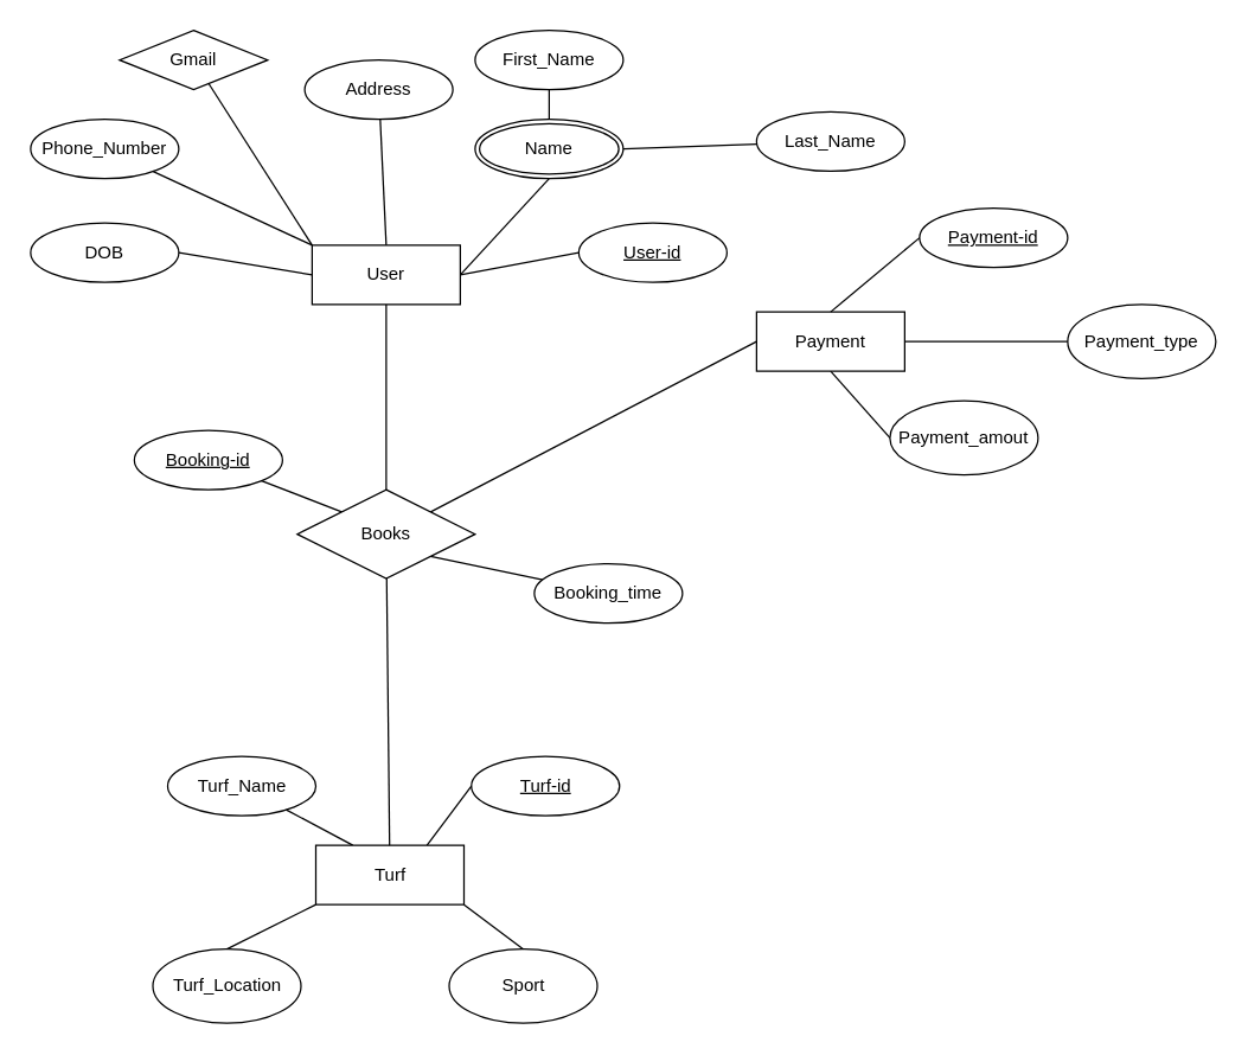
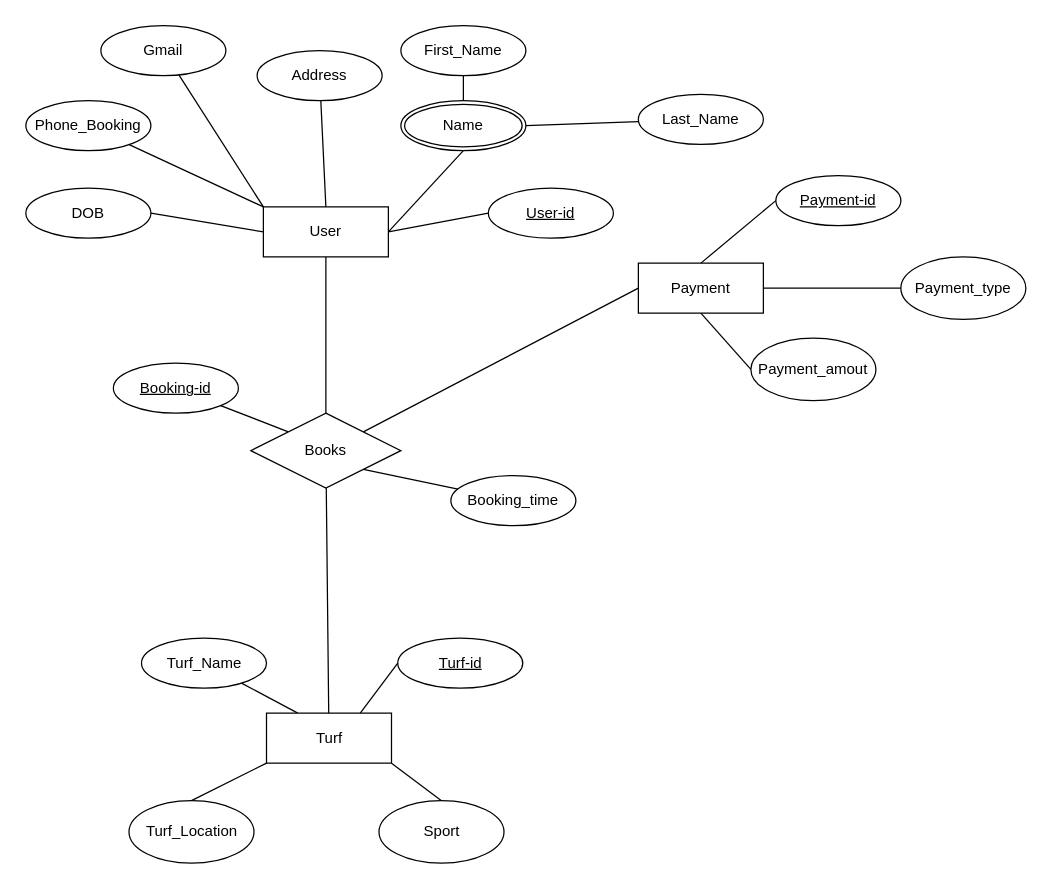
  <mxCell id="0" />
  <mxCell id="1" parent="0" />
  <mxCell id="2" style="rounded=0;orthogonalLoop=1;jettySize=auto;html=1;exitX=0;exitY=0.5;exitDx=0;exitDy=0;entryX=1;entryY=0.5;entryDx=0;entryDy=0;endArrow=none;endFill=0;" edge="1" parent="1" source="7" target="12"><mxGeometry relative="1" as="geometry" /></mxCell>
  <mxCell id="3" style="rounded=0;orthogonalLoop=1;jettySize=auto;html=1;exitX=0.5;exitY=0;exitDx=0;exitDy=0;endArrow=none;endFill=0;" edge="1" parent="1" source="7" target="10"><mxGeometry relative="1" as="geometry" /></mxCell>
  <mxCell id="4" style="rounded=0;orthogonalLoop=1;jettySize=auto;html=1;exitX=1;exitY=0.5;exitDx=0;exitDy=0;entryX=0.5;entryY=1;entryDx=0;entryDy=0;endArrow=none;endFill=0;" edge="1" parent="1" source="7" target="15"><mxGeometry relative="1" as="geometry" /></mxCell>
  <mxCell id="5" style="rounded=0;orthogonalLoop=1;jettySize=auto;html=1;exitX=0.5;exitY=1;exitDx=0;exitDy=0;endArrow=none;endFill=0;entryX=0.5;entryY=0;entryDx=0;entryDy=0;" edge="1" parent="1" source="7" target="32"><mxGeometry relative="1" as="geometry" /></mxCell>
  <mxCell id="6" style="rounded=0;orthogonalLoop=1;jettySize=auto;html=1;exitX=1;exitY=0.5;exitDx=0;exitDy=0;entryX=0;entryY=0.5;entryDx=0;entryDy=0;endArrow=none;endFill=0;" edge="1" parent="1" source="7" target="33"><mxGeometry relative="1" as="geometry" /></mxCell>
  <mxCell id="7" value="User" style="whiteSpace=wrap;html=1;align=center;" vertex="1" parent="1"><mxGeometry x="210" y="165" width="100" height="40" as="geometry" /></mxCell>
- <mxCell id="8" value="Gmail" style="rhombus;whiteSpace=wrap;html=1;align=center;" vertex="1" parent="1"><mxGeometry x="80" y="20" width="100" height="40" as="geometry" /></mxCell>
+ <mxCell id="8" value="Gmail" style="ellipse;whiteSpace=wrap;html=1;align=center;" vertex="1" parent="1"><mxGeometry x="80" y="20" width="100" height="40" as="geometry" /></mxCell>
  <mxCell id="9" value="First_Name" style="ellipse;whiteSpace=wrap;html=1;align=center;" vertex="1" parent="1"><mxGeometry x="320" y="20" width="100" height="40" as="geometry" /></mxCell>
  <mxCell id="10" value="Address" style="ellipse;whiteSpace=wrap;html=1;align=center;" vertex="1" parent="1"><mxGeometry x="205" y="40" width="100" height="40" as="geometry" /></mxCell>
- <mxCell id="11" value="Phone_Number" style="ellipse;whiteSpace=wrap;html=1;align=center;" vertex="1" parent="1"><mxGeometry x="20" y="80" width="100" height="40" as="geometry" /></mxCell>
+ <mxCell id="11" value="Phone_Booking" style="ellipse;whiteSpace=wrap;html=1;align=center;" vertex="1" parent="1"><mxGeometry x="20" y="80" width="100" height="40" as="geometry" /></mxCell>
  <mxCell id="12" value="DOB" style="ellipse;whiteSpace=wrap;html=1;align=center;" vertex="1" parent="1"><mxGeometry x="20" y="150" width="100" height="40" as="geometry" /></mxCell>
  <mxCell id="13" style="rounded=0;orthogonalLoop=1;jettySize=auto;html=1;exitX=0.5;exitY=0;exitDx=0;exitDy=0;endArrow=none;endFill=0;" edge="1" parent="1" source="15" target="9"><mxGeometry relative="1" as="geometry" /></mxCell>
  <mxCell id="14" style="rounded=0;orthogonalLoop=1;jettySize=auto;html=1;exitX=1;exitY=0.5;exitDx=0;exitDy=0;endArrow=none;endFill=0;" edge="1" parent="1" source="15" target="16"><mxGeometry relative="1" as="geometry" /></mxCell>
  <mxCell id="15" value="Name" style="ellipse;shape=doubleEllipse;margin=3;whiteSpace=wrap;html=1;align=center;" vertex="1" parent="1"><mxGeometry x="320" y="80" width="100" height="40" as="geometry" /></mxCell>
  <mxCell id="16" value="Last_Name" style="ellipse;whiteSpace=wrap;html=1;align=center;" vertex="1" parent="1"><mxGeometry x="510" y="75" width="100" height="40" as="geometry" /></mxCell>
  <mxCell id="17" style="rounded=0;orthogonalLoop=1;jettySize=auto;html=1;endArrow=none;endFill=0;exitX=0;exitY=0;exitDx=0;exitDy=0;" edge="1" parent="1" source="7" target="8"><mxGeometry relative="1" as="geometry"><mxPoint x="200" y="150" as="sourcePoint" /></mxGeometry></mxCell>
  <mxCell id="18" value="" style="rounded=0;orthogonalLoop=1;jettySize=auto;html=1;endArrow=none;endFill=0;exitX=0;exitY=0;exitDx=0;exitDy=0;" edge="1" parent="1" source="7" target="11"><mxGeometry relative="1" as="geometry"><mxPoint x="50" y="80" as="sourcePoint" /></mxGeometry></mxCell>
  <mxCell id="19" value="&lt;u&gt;Turf-id&lt;/u&gt;" style="ellipse;whiteSpace=wrap;html=1;align=center;" vertex="1" parent="1"><mxGeometry x="317.5" y="510" width="100" height="40" as="geometry" /></mxCell>
  <mxCell id="20" value="Turf_Name" style="ellipse;whiteSpace=wrap;html=1;align=center;" vertex="1" parent="1"><mxGeometry x="112.5" y="510" width="100" height="40" as="geometry" /></mxCell>
  <mxCell id="21" value="Turf_Location" style="ellipse;whiteSpace=wrap;html=1;align=center;" vertex="1" parent="1"><mxGeometry x="102.5" y="640" width="100" height="50" as="geometry" /></mxCell>
  <mxCell id="22" value="Sport" style="ellipse;whiteSpace=wrap;html=1;align=center;" vertex="1" parent="1"><mxGeometry x="302.5" y="640" width="100" height="50" as="geometry" /></mxCell>
  <mxCell id="23" style="rounded=0;orthogonalLoop=1;jettySize=auto;html=1;exitX=0.25;exitY=0;exitDx=0;exitDy=0;endArrow=none;endFill=0;" edge="1" parent="1" source="27" target="20"><mxGeometry relative="1" as="geometry" /></mxCell>
  <mxCell id="24" style="rounded=0;orthogonalLoop=1;jettySize=auto;html=1;exitX=0.75;exitY=0;exitDx=0;exitDy=0;entryX=0;entryY=0.5;entryDx=0;entryDy=0;endArrow=none;endFill=0;" edge="1" parent="1" source="27" target="19"><mxGeometry relative="1" as="geometry" /></mxCell>
  <mxCell id="25" style="rounded=0;orthogonalLoop=1;jettySize=auto;html=1;exitX=1;exitY=1;exitDx=0;exitDy=0;entryX=0.5;entryY=0;entryDx=0;entryDy=0;endArrow=none;endFill=0;" edge="1" parent="1" source="27" target="22"><mxGeometry relative="1" as="geometry" /></mxCell>
  <mxCell id="26" style="rounded=0;orthogonalLoop=1;jettySize=auto;html=1;exitX=0;exitY=1;exitDx=0;exitDy=0;entryX=0.5;entryY=0;entryDx=0;entryDy=0;endArrow=none;endFill=0;" edge="1" parent="1" source="27" target="21"><mxGeometry relative="1" as="geometry" /></mxCell>
  <mxCell id="27" value="Turf" style="whiteSpace=wrap;html=1;align=center;" vertex="1" parent="1"><mxGeometry x="212.5" y="570" width="100" height="40" as="geometry" /></mxCell>
  <mxCell id="28" style="rounded=0;orthogonalLoop=1;jettySize=auto;html=1;endArrow=none;endFill=0;" edge="1" parent="1" source="32" target="27"><mxGeometry relative="1" as="geometry" /></mxCell>
  <mxCell id="29" style="rounded=0;orthogonalLoop=1;jettySize=auto;html=1;exitX=0;exitY=0;exitDx=0;exitDy=0;endArrow=none;endFill=0;" edge="1" parent="1" source="32" target="34"><mxGeometry relative="1" as="geometry" /></mxCell>
  <mxCell id="30" style="rounded=0;orthogonalLoop=1;jettySize=auto;html=1;exitX=1;exitY=1;exitDx=0;exitDy=0;endArrow=none;endFill=0;" edge="1" parent="1" source="32" target="35"><mxGeometry relative="1" as="geometry" /></mxCell>
  <mxCell id="31" style="rounded=0;orthogonalLoop=1;jettySize=auto;html=1;exitX=1;exitY=0;exitDx=0;exitDy=0;entryX=0;entryY=0.5;entryDx=0;entryDy=0;endArrow=none;endFill=0;" edge="1" parent="1" source="32" target="38"><mxGeometry relative="1" as="geometry" /></mxCell>
  <mxCell id="32" value="Books" style="shape=rhombus;perimeter=rhombusPerimeter;whiteSpace=wrap;html=1;align=center;" vertex="1" parent="1"><mxGeometry x="200" y="330" width="120" height="60" as="geometry" /></mxCell>
  <mxCell id="33" value="User-id" style="ellipse;whiteSpace=wrap;html=1;align=center;fontStyle=4;" vertex="1" parent="1"><mxGeometry x="390" y="150" width="100" height="40" as="geometry" /></mxCell>
  <mxCell id="34" value="Booking-id" style="ellipse;whiteSpace=wrap;html=1;align=center;fontStyle=4;" vertex="1" parent="1"><mxGeometry x="90" y="290" width="100" height="40" as="geometry" /></mxCell>
  <mxCell id="35" value="Booking_time" style="ellipse;whiteSpace=wrap;html=1;align=center;" vertex="1" parent="1"><mxGeometry x="360" y="380" width="100" height="40" as="geometry" /></mxCell>
  <mxCell id="36" style="rounded=0;orthogonalLoop=1;jettySize=auto;html=1;exitX=1;exitY=0.5;exitDx=0;exitDy=0;endArrow=none;endFill=0;" edge="1" parent="1" source="38" target="41"><mxGeometry relative="1" as="geometry" /></mxCell>
  <mxCell id="37" style="rounded=0;orthogonalLoop=1;jettySize=auto;html=1;exitX=0.5;exitY=1;exitDx=0;exitDy=0;entryX=0;entryY=0.5;entryDx=0;entryDy=0;endArrow=none;endFill=0;" edge="1" parent="1" source="38" target="40"><mxGeometry relative="1" as="geometry" /></mxCell>
  <mxCell id="38" value="Payment" style="whiteSpace=wrap;html=1;align=center;" vertex="1" parent="1"><mxGeometry x="510" y="210" width="100" height="40" as="geometry" /></mxCell>
  <mxCell id="39" value="Payment-id" style="ellipse;whiteSpace=wrap;html=1;align=center;fontStyle=4;" vertex="1" parent="1"><mxGeometry x="620" y="140" width="100" height="40" as="geometry" /></mxCell>
  <mxCell id="40" value="Payment_amout" style="ellipse;whiteSpace=wrap;html=1;align=center;" vertex="1" parent="1"><mxGeometry x="600" y="270" width="100" height="50" as="geometry" /></mxCell>
  <mxCell id="41" value="Payment_type" style="ellipse;whiteSpace=wrap;html=1;align=center;" vertex="1" parent="1"><mxGeometry x="720" y="205" width="100" height="50" as="geometry" /></mxCell>
  <mxCell id="42" style="rounded=0;orthogonalLoop=1;jettySize=auto;html=1;exitX=0.5;exitY=0;exitDx=0;exitDy=0;entryX=0;entryY=0.5;entryDx=0;entryDy=0;endArrow=none;endFill=0;" edge="1" parent="1" source="38" target="39"><mxGeometry relative="1" as="geometry" /></mxCell>
